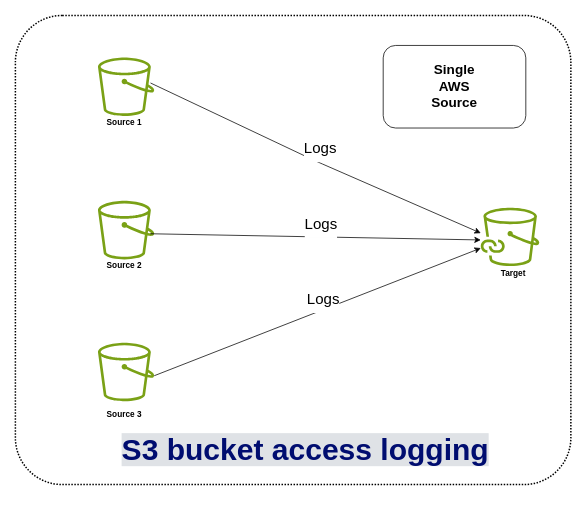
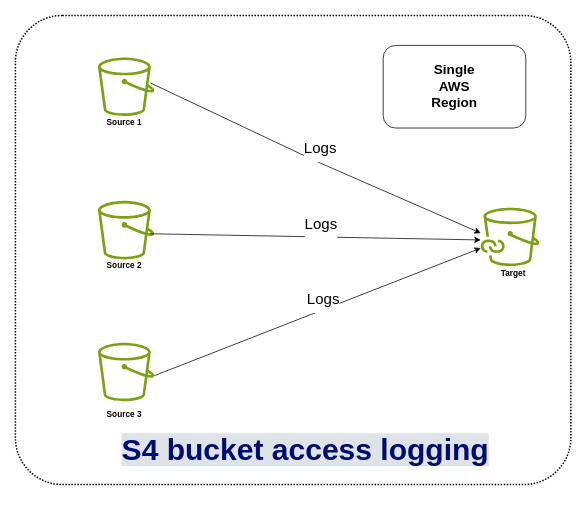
  <mxCell id="0" />
  <mxCell id="1" parent="0" />
  <mxCell id="2" value="S3 bucket access logging" style="rounded=1;arcSize=10;dashed=1;fillColor=none;gradientColor=none;dashPattern=1 1;strokeWidth=2;fontColor=none;labelBackgroundColor=default;noLabel=1;whiteSpace=wrap;" vertex="1" parent="1"><mxGeometry x="20" y="20" width="740" height="625" as="geometry" /></mxCell>
  <mxCell id="3" value="" style="outlineConnect=0;fontColor=#232F3E;gradientColor=none;fillColor=#7AA116;strokeColor=none;dashed=0;verticalLabelPosition=bottom;verticalAlign=top;align=center;html=1;fontSize=12;fontStyle=0;aspect=fixed;pointerEvents=1;shape=mxgraph.aws4.bucket;rounded=1;" vertex="1" parent="1"><mxGeometry x="130" y="76" width="75" height="78" as="geometry" /></mxCell>
  <mxCell id="4" value="" style="endArrow=classic;html=1;rounded=1;" edge="1" parent="1"><mxGeometry relative="1" as="geometry"><mxPoint x="200" y="110" as="sourcePoint" /><mxPoint x="640" y="310" as="targetPoint" /><Array as="points"><mxPoint x="420" y="214" /></Array></mxGeometry></mxCell>
  <mxCell id="5" value="&lt;p style=&quot;line-height: 70%;&quot;&gt;&lt;font style=&quot;font-size: 20px;&quot;&gt;Logs&lt;/font&gt;&lt;/p&gt;" style="edgeLabel;resizable=0;html=1;align=center;verticalAlign=middle;rounded=1;" connectable="0" vertex="1" parent="4"><mxGeometry relative="1" as="geometry"><mxPoint x="7" y="-15" as="offset" /></mxGeometry></mxCell>
  <mxCell id="6" value="&lt;b&gt;Source 1&lt;/b&gt;" style="edgeLabel;resizable=0;html=1;align=left;verticalAlign=bottom;rounded=1;" connectable="0" vertex="1" parent="4"><mxGeometry x="-1" relative="1" as="geometry"><mxPoint x="-60" y="60" as="offset" /></mxGeometry></mxCell>
  <mxCell id="7" value="" style="outlineConnect=0;fontColor=#232F3E;gradientColor=none;fillColor=#7AA116;strokeColor=none;dashed=0;verticalLabelPosition=bottom;verticalAlign=top;align=center;html=1;fontSize=12;fontStyle=0;aspect=fixed;pointerEvents=1;shape=mxgraph.aws4.bucket;rounded=1;" vertex="1" parent="1"><mxGeometry x="130" y="267" width="75" height="78" as="geometry" /></mxCell>
  <mxCell id="8" value="" style="outlineConnect=0;fontColor=#232F3E;gradientColor=none;fillColor=#7AA116;strokeColor=none;dashed=0;verticalLabelPosition=bottom;verticalAlign=top;align=center;html=1;fontSize=12;fontStyle=0;aspect=fixed;pointerEvents=1;shape=mxgraph.aws4.bucket;rounded=1;" vertex="1" parent="1"><mxGeometry x="130" y="456" width="75" height="78" as="geometry" /></mxCell>
  <mxCell id="9" value="" style="endArrow=classic;html=1;rounded=1;" edge="1" parent="1"><mxGeometry relative="1" as="geometry"><mxPoint x="199.71" y="310.86" as="sourcePoint" /><mxPoint x="639.997" y="319.133" as="targetPoint" /></mxGeometry></mxCell>
  <mxCell id="10" value="&lt;p style=&quot;line-height: 70%;&quot;&gt;&lt;font style=&quot;font-size: 20px;&quot;&gt;Logs&lt;/font&gt;&lt;/p&gt;" style="edgeLabel;resizable=0;html=1;align=center;verticalAlign=middle;rounded=1;" connectable="0" vertex="1" parent="9"><mxGeometry relative="1" as="geometry"><mxPoint x="7" y="-15" as="offset" /></mxGeometry></mxCell>
  <mxCell id="11" value="&lt;b&gt;Source 2&lt;/b&gt;" style="edgeLabel;resizable=0;html=1;align=left;verticalAlign=bottom;rounded=1;" connectable="0" vertex="1" parent="9"><mxGeometry x="-1" relative="1" as="geometry"><mxPoint x="-60" y="50" as="offset" /></mxGeometry></mxCell>
  <mxCell id="12" value="&lt;b&gt;Target&lt;/b&gt;" style="edgeLabel;resizable=0;html=1;align=right;verticalAlign=bottom;rounded=1;" connectable="0" vertex="1" parent="9"><mxGeometry x="1" relative="1" as="geometry"><mxPoint x="60" y="52" as="offset" /></mxGeometry></mxCell>
  <mxCell id="13" value="" style="outlineConnect=0;fontColor=#232F3E;gradientColor=none;fillColor=#7AA116;strokeColor=none;dashed=0;verticalLabelPosition=bottom;verticalAlign=top;align=center;html=1;fontSize=12;fontStyle=0;aspect=fixed;pointerEvents=1;shape=mxgraph.aws4.file_cache_s3_linked_datasets;rounded=1;" vertex="1" parent="1"><mxGeometry x="640" y="276" width="78" height="78" as="geometry" /></mxCell>
  <mxCell id="14" value="" style="endArrow=classic;html=1;rounded=1;" edge="1" parent="1"><mxGeometry relative="1" as="geometry"><mxPoint x="205" y="500" as="sourcePoint" /><mxPoint x="640" y="330" as="targetPoint" /></mxGeometry></mxCell>
  <mxCell id="15" value="&lt;p style=&quot;line-height: 70%;&quot;&gt;&lt;font style=&quot;font-size: 20px;&quot;&gt;Logs&lt;/font&gt;&lt;/p&gt;" style="edgeLabel;resizable=0;html=1;align=center;verticalAlign=middle;rounded=1;" connectable="0" vertex="1" parent="14"><mxGeometry relative="1" as="geometry"><mxPoint x="7" y="-15" as="offset" /></mxGeometry></mxCell>
  <mxCell id="16" value="&lt;b&gt;Source 3&lt;/b&gt;" style="edgeLabel;resizable=0;html=1;align=left;verticalAlign=bottom;rounded=1;" connectable="0" vertex="1" parent="14"><mxGeometry x="-1" relative="1" as="geometry"><mxPoint x="-65" y="60" as="offset" /></mxGeometry></mxCell>
- <mxCell id="17" value="&lt;h2&gt;Single&lt;br&gt;AWS&lt;br&gt;Source&lt;/h2&gt;" style="rounded=1;whiteSpace=wrap;html=1;" vertex="1" parent="1"><mxGeometry x="510" y="60" width="190" height="110" as="geometry" /></mxCell>
- <mxCell id="18" value="&lt;h2 class=&quot;wp-block-heading&quot; style=&quot;box-sizing: border-box; font-size: 40px; line-height: 44px; font-family: &amp;quot;rework headline&amp;quot;, Helvetica, Arial, Lucida, sans-serif; margin: 1.5em 0px 0.5em; font-weight: 600; color: rgb(0, 13, 112); font-style: normal; font-variant-ligatures: normal; font-variant-caps: normal; letter-spacing: normal; orphans: 2; text-align: start; text-indent: 0px; text-transform: none; widows: 2; word-spacing: 0px; -webkit-text-stroke-width: 0px; background-color: rgb(223, 226, 230); text-decoration-thickness: initial; text-decoration-style: initial; text-decoration-color: initial;&quot;&gt;S3 bucket access logging&lt;/h2&gt;" style="text;whiteSpace=wrap;html=1;" vertex="1" parent="1"><mxGeometry x="160" y="510" width="520" height="150" as="geometry" /></mxCell>
+ <mxCell id="17" value="&lt;h2&gt;Single&lt;br&gt;AWS&lt;br&gt;Region&lt;/h2&gt;" style="rounded=1;whiteSpace=wrap;html=1;" vertex="1" parent="1"><mxGeometry x="510" y="60" width="190" height="110" as="geometry" /></mxCell>
+ <mxCell id="18" value="&lt;h2 class=&quot;wp-block-heading&quot; style=&quot;box-sizing: border-box; font-size: 40px; line-height: 44px; font-family: &amp;quot;rework headline&amp;quot;, Helvetica, Arial, Lucida, sans-serif; margin: 1.5em 0px 0.5em; font-weight: 600; color: rgb(0, 13, 112); font-style: normal; font-variant-ligatures: normal; font-variant-caps: normal; letter-spacing: normal; orphans: 2; text-align: start; text-indent: 0px; text-transform: none; widows: 2; word-spacing: 0px; -webkit-text-stroke-width: 0px; background-color: rgb(223, 226, 230); text-decoration-thickness: initial; text-decoration-style: initial; text-decoration-color: initial;&quot;&gt;S4 bucket access logging&lt;/h2&gt;" style="text;whiteSpace=wrap;html=1;" vertex="1" parent="1"><mxGeometry x="160" y="510" width="520" height="150" as="geometry" /></mxCell>
